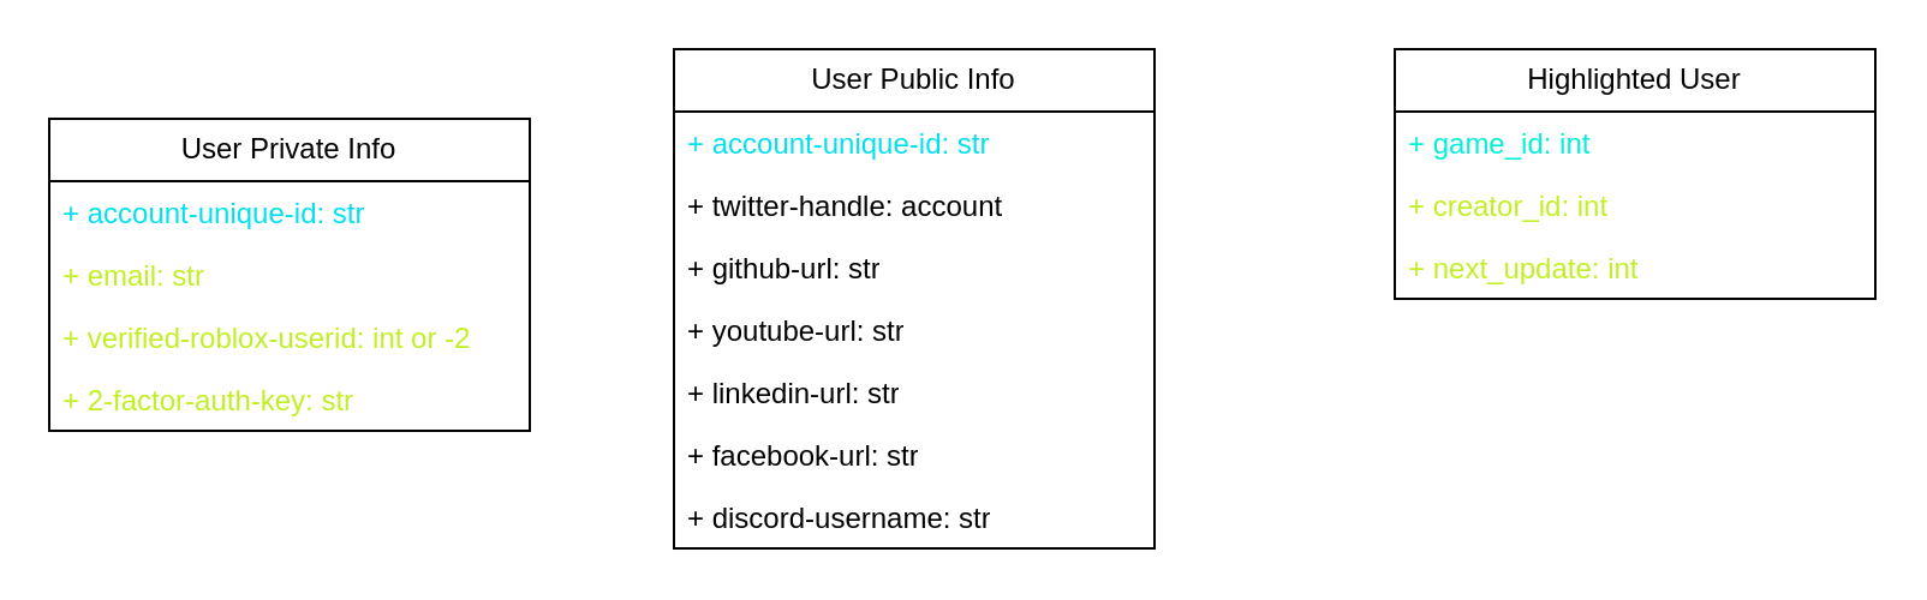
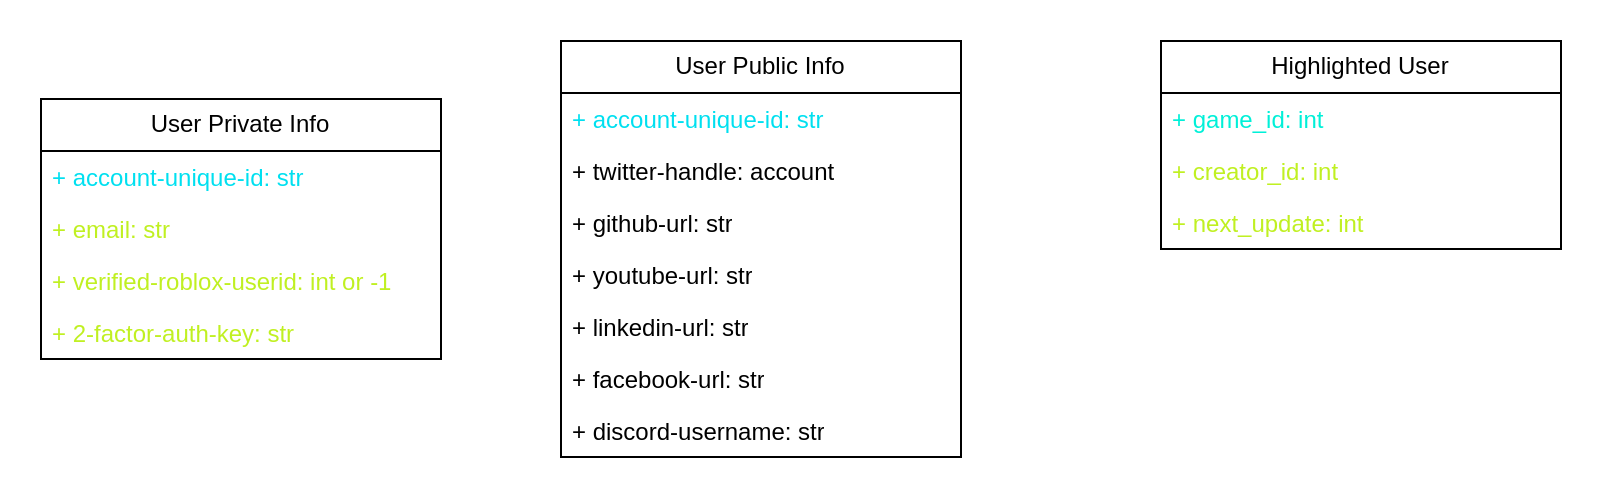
  <mxCell id="0" />
  <mxCell id="1" parent="0" />
  <mxCell id="2" value="User Private Info" style="swimlane;fontStyle=0;childLayout=stackLayout;horizontal=1;startSize=26;fillColor=none;horizontalStack=0;resizeParent=1;resizeParentMax=0;resizeLast=0;collapsible=1;marginBottom=0;whiteSpace=wrap;html=1;" vertex="1" parent="1"><mxGeometry x="20" y="49" width="200" height="130" as="geometry"><mxRectangle x="100" y="70" width="130" height="30" as="alternateBounds" /></mxGeometry></mxCell>
  <mxCell id="3" value="+ account-unique-id: str" style="text;strokeColor=none;fillColor=none;align=left;verticalAlign=top;spacingLeft=4;spacingRight=4;overflow=hidden;rotatable=0;points=[[0,0.5],[1,0.5]];portConstraint=eastwest;whiteSpace=wrap;html=1;fontColor=#00E0F0;" vertex="1" parent="2"><mxGeometry y="26" width="200" height="26" as="geometry" /></mxCell>
  <mxCell id="4" value="+ email: str" style="text;strokeColor=none;fillColor=none;align=left;verticalAlign=top;spacingLeft=4;spacingRight=4;overflow=hidden;rotatable=0;points=[[0,0.5],[1,0.5]];portConstraint=eastwest;whiteSpace=wrap;html=1;fontColor=#C0F022;" vertex="1" parent="2"><mxGeometry y="52" width="200" height="26" as="geometry" /></mxCell>
- <mxCell id="5" value="+ verified-roblox-userid: int or -2" style="text;strokeColor=none;fillColor=none;align=left;verticalAlign=top;spacingLeft=4;spacingRight=4;overflow=hidden;rotatable=0;points=[[0,0.5],[1,0.5]];portConstraint=eastwest;whiteSpace=wrap;html=1;fontColor=#C0F022;" vertex="1" parent="2"><mxGeometry y="78" width="200" height="26" as="geometry" /></mxCell>
+ <mxCell id="5" value="+ verified-roblox-userid: int or -1" style="text;strokeColor=none;fillColor=none;align=left;verticalAlign=top;spacingLeft=4;spacingRight=4;overflow=hidden;rotatable=0;points=[[0,0.5],[1,0.5]];portConstraint=eastwest;whiteSpace=wrap;html=1;fontColor=#C0F022;" vertex="1" parent="2"><mxGeometry y="78" width="200" height="26" as="geometry" /></mxCell>
  <mxCell id="6" value="+ 2-factor-auth-key: str" style="text;strokeColor=none;fillColor=none;align=left;verticalAlign=top;spacingLeft=4;spacingRight=4;overflow=hidden;rotatable=0;points=[[0,0.5],[1,0.5]];portConstraint=eastwest;whiteSpace=wrap;html=1;fontColor=#C0F022;" vertex="1" parent="2"><mxGeometry y="104" width="200" height="26" as="geometry" /></mxCell>
  <mxCell id="7" value="User Public Info" style="swimlane;fontStyle=0;childLayout=stackLayout;horizontal=1;startSize=26;fillColor=none;horizontalStack=0;resizeParent=1;resizeParentMax=0;resizeLast=0;collapsible=1;marginBottom=0;whiteSpace=wrap;html=1;" vertex="1" parent="1"><mxGeometry x="280" y="20" width="200" height="208" as="geometry"><mxRectangle x="100" y="70" width="130" height="30" as="alternateBounds" /></mxGeometry></mxCell>
  <mxCell id="8" value="+ account-unique-id: str" style="text;strokeColor=none;fillColor=none;align=left;verticalAlign=top;spacingLeft=4;spacingRight=4;overflow=hidden;rotatable=0;points=[[0,0.5],[1,0.5]];portConstraint=eastwest;whiteSpace=wrap;html=1;fontColor=#00E0F0;" vertex="1" parent="7"><mxGeometry y="26" width="200" height="26" as="geometry" /></mxCell>
  <mxCell id="9" value="+ twitter-handle: account" style="text;strokeColor=none;fillColor=none;align=left;verticalAlign=top;spacingLeft=4;spacingRight=4;overflow=hidden;rotatable=0;points=[[0,0.5],[1,0.5]];portConstraint=eastwest;whiteSpace=wrap;html=1;" vertex="1" parent="7"><mxGeometry y="52" width="200" height="26" as="geometry" /></mxCell>
  <mxCell id="10" value="+ github-url: str" style="text;strokeColor=none;fillColor=none;align=left;verticalAlign=top;spacingLeft=4;spacingRight=4;overflow=hidden;rotatable=0;points=[[0,0.5],[1,0.5]];portConstraint=eastwest;whiteSpace=wrap;html=1;" vertex="1" parent="7"><mxGeometry y="78" width="200" height="26" as="geometry" /></mxCell>
  <mxCell id="11" value="+ youtube-url: str" style="text;strokeColor=none;fillColor=none;align=left;verticalAlign=top;spacingLeft=4;spacingRight=4;overflow=hidden;rotatable=0;points=[[0,0.5],[1,0.5]];portConstraint=eastwest;whiteSpace=wrap;html=1;" vertex="1" parent="7"><mxGeometry y="104" width="200" height="26" as="geometry" /></mxCell>
  <mxCell id="12" value="+ linkedin-url: str" style="text;strokeColor=none;fillColor=none;align=left;verticalAlign=top;spacingLeft=4;spacingRight=4;overflow=hidden;rotatable=0;points=[[0,0.5],[1,0.5]];portConstraint=eastwest;whiteSpace=wrap;html=1;" vertex="1" parent="7"><mxGeometry y="130" width="200" height="26" as="geometry" /></mxCell>
  <mxCell id="13" value="+ facebook-url: str" style="text;strokeColor=none;fillColor=none;align=left;verticalAlign=top;spacingLeft=4;spacingRight=4;overflow=hidden;rotatable=0;points=[[0,0.5],[1,0.5]];portConstraint=eastwest;whiteSpace=wrap;html=1;" vertex="1" parent="7"><mxGeometry y="156" width="200" height="26" as="geometry" /></mxCell>
  <mxCell id="14" value="+ discord-username: str" style="text;strokeColor=none;fillColor=none;align=left;verticalAlign=top;spacingLeft=4;spacingRight=4;overflow=hidden;rotatable=0;points=[[0,0.5],[1,0.5]];portConstraint=eastwest;whiteSpace=wrap;html=1;" vertex="1" parent="7"><mxGeometry y="182" width="200" height="26" as="geometry" /></mxCell>
  <mxCell id="15" value="Highlighted User" style="swimlane;fontStyle=0;childLayout=stackLayout;horizontal=1;startSize=26;fillColor=none;horizontalStack=0;resizeParent=1;resizeParentMax=0;resizeLast=0;collapsible=1;marginBottom=0;whiteSpace=wrap;html=1;" vertex="1" parent="1"><mxGeometry x="580" y="20" width="200" height="104" as="geometry"><mxRectangle x="100" y="70" width="130" height="30" as="alternateBounds" /></mxGeometry></mxCell>
  <mxCell id="16" value="+ game_id: int" style="text;strokeColor=none;fillColor=none;align=left;verticalAlign=top;spacingLeft=4;spacingRight=4;overflow=hidden;rotatable=0;points=[[0,0.5],[1,0.5]];portConstraint=eastwest;whiteSpace=wrap;html=1;fontColor=#00F0D8;" vertex="1" parent="15"><mxGeometry y="26" width="200" height="26" as="geometry" /></mxCell>
  <mxCell id="17" value="+ creator_id: int" style="text;strokeColor=none;fillColor=none;align=left;verticalAlign=top;spacingLeft=4;spacingRight=4;overflow=hidden;rotatable=0;points=[[0,0.5],[1,0.5]];portConstraint=eastwest;whiteSpace=wrap;html=1;fontColor=#C0F022;" vertex="1" parent="15"><mxGeometry y="52" width="200" height="26" as="geometry" /></mxCell>
  <mxCell id="18" value="+ next_update: int" style="text;strokeColor=none;fillColor=none;align=left;verticalAlign=top;spacingLeft=4;spacingRight=4;overflow=hidden;rotatable=0;points=[[0,0.5],[1,0.5]];portConstraint=eastwest;whiteSpace=wrap;html=1;fontColor=#C0F022;" vertex="1" parent="15"><mxGeometry y="78" width="200" height="26" as="geometry" /></mxCell>
